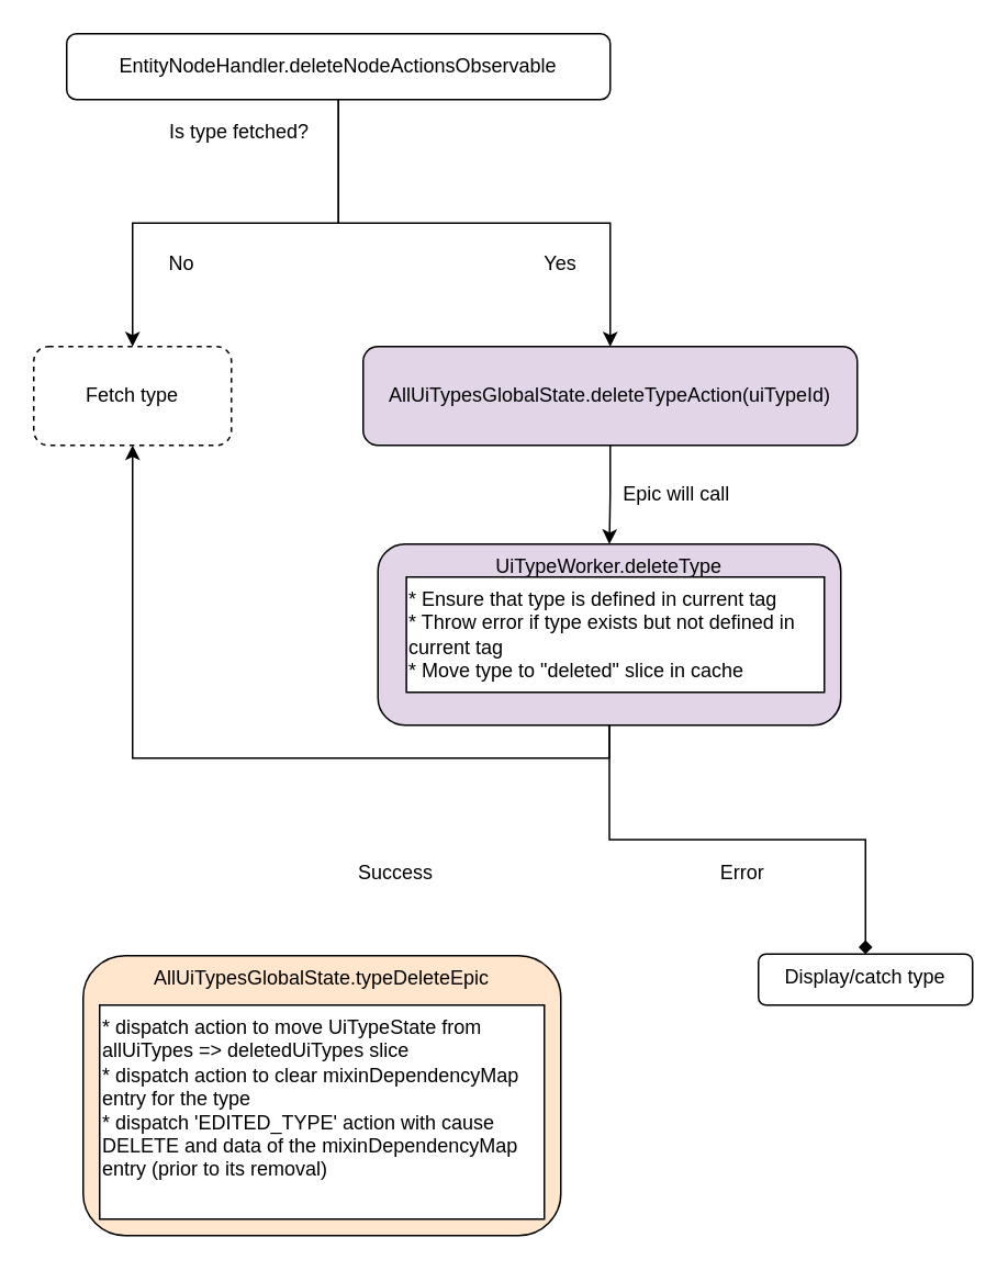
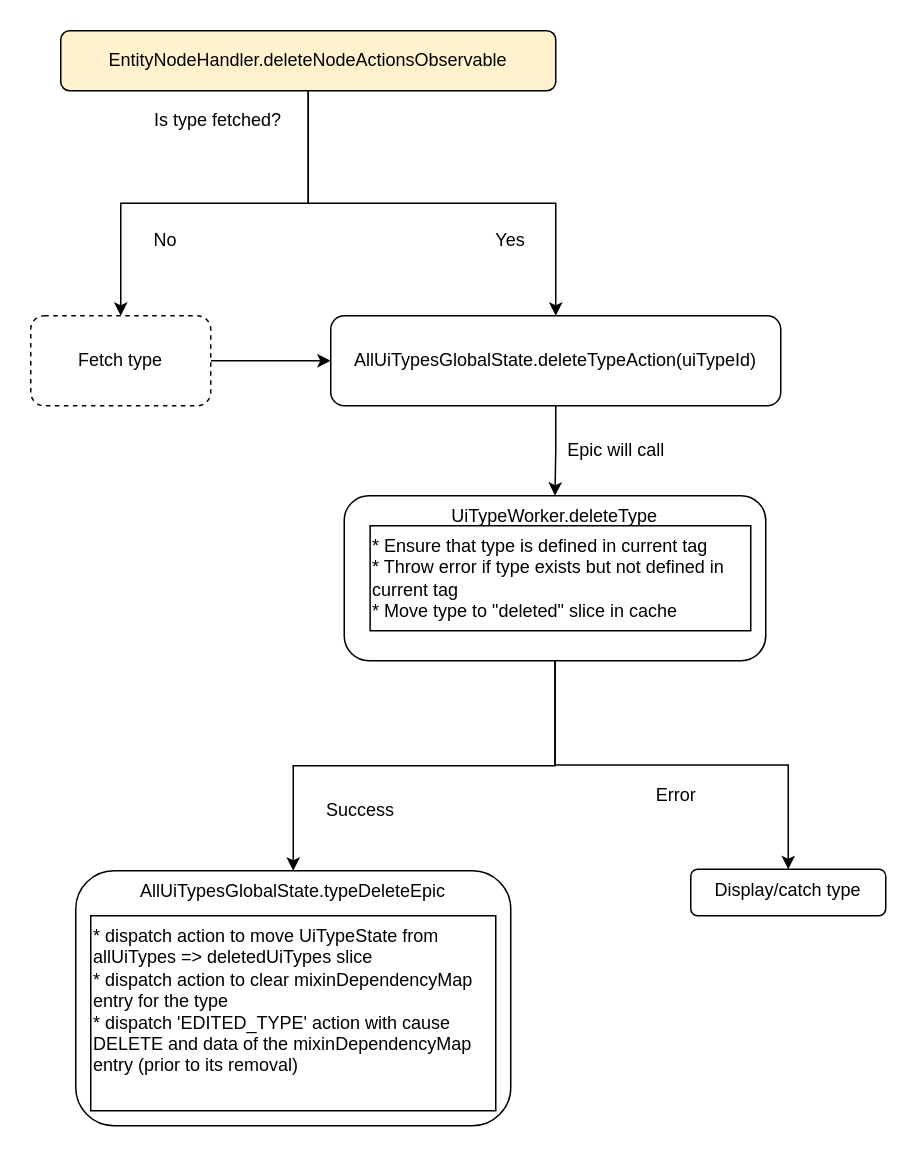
  <mxCell id="0" />
  <mxCell id="1" parent="0" />
  <mxCell id="2" style="edgeStyle=orthogonalEdgeStyle;rounded=0;orthogonalLoop=1;jettySize=auto;html=1;exitX=0.5;exitY=1;exitDx=0;exitDy=0;entryX=0.5;entryY=0;entryDx=0;entryDy=0;" edge="1" parent="1" source="4" target="6"><mxGeometry relative="1" as="geometry" /></mxCell>
  <mxCell id="3" style="edgeStyle=orthogonalEdgeStyle;rounded=0;orthogonalLoop=1;jettySize=auto;html=1;exitX=0.5;exitY=1;exitDx=0;exitDy=0;entryX=0.5;entryY=0;entryDx=0;entryDy=0;" edge="1" parent="1" source="4" target="8"><mxGeometry relative="1" as="geometry" /></mxCell>
- <mxCell id="4" value="EntityNodeHandler.deleteNodeActionsObservable" style="rounded=1;whiteSpace=wrap;html=1;" vertex="1" parent="1"><mxGeometry x="40" y="20" width="330" height="40" as="geometry" /></mxCell>
+ <mxCell id="4" value="EntityNodeHandler.deleteNodeActionsObservable" style="rounded=1;whiteSpace=wrap;html=1;fillColor=#fff2cc;" vertex="1" parent="1"><mxGeometry x="40" y="20" width="330" height="40" as="geometry" /></mxCell>
+ <mxCell id="5" style="edgeStyle=orthogonalEdgeStyle;rounded=0;orthogonalLoop=1;jettySize=auto;html=1;exitX=1;exitY=0.5;exitDx=0;exitDy=0;" edge="1" parent="1" source="6" target="8"><mxGeometry relative="1" as="geometry" /></mxCell>
  <mxCell id="6" value="Fetch type" style="rounded=1;whiteSpace=wrap;html=1;dashed=1;" vertex="1" parent="1"><mxGeometry x="20" y="210" width="120" height="60" as="geometry" /></mxCell>
  <mxCell id="7" value="" style="edgeStyle=orthogonalEdgeStyle;rounded=0;orthogonalLoop=1;jettySize=auto;html=1;" edge="1" parent="1" source="8" target="14"><mxGeometry relative="1" as="geometry" /></mxCell>
- <mxCell id="8" value="AllUiTypesGlobalState.deleteTypeAction(uiTypeId)" style="rounded=1;whiteSpace=wrap;html=1;fillColor=#e1d5e7;" vertex="1" parent="1"><mxGeometry x="220" y="210" width="300" height="60" as="geometry" /></mxCell>
+ <mxCell id="8" value="AllUiTypesGlobalState.deleteTypeAction(uiTypeId)" style="rounded=1;whiteSpace=wrap;html=1;" vertex="1" parent="1"><mxGeometry x="220" y="210" width="300" height="60" as="geometry" /></mxCell>
  <mxCell id="9" value="Is type fetched? " style="text;html=1;strokeColor=none;fillColor=none;align=center;verticalAlign=middle;whiteSpace=wrap;rounded=0;" vertex="1" parent="1"><mxGeometry x="80" y="70" width="130" height="20" as="geometry" /></mxCell>
  <mxCell id="10" value="No" style="text;html=1;strokeColor=none;fillColor=none;align=center;verticalAlign=middle;whiteSpace=wrap;rounded=0;" vertex="1" parent="1"><mxGeometry x="90" y="150" width="40" height="20" as="geometry" /></mxCell>
  <mxCell id="11" value="Yes" style="text;html=1;strokeColor=none;fillColor=none;align=center;verticalAlign=middle;whiteSpace=wrap;rounded=0;" vertex="1" parent="1"><mxGeometry x="320" y="150" width="40" height="20" as="geometry" /></mxCell>
- <mxCell id="12" style="edgeStyle=orthogonalEdgeStyle;rounded=0;orthogonalLoop=1;jettySize=auto;html=1;exitX=0.5;exitY=1;exitDx=0;exitDy=0;" edge="1" parent="1" source="14" target="6"><mxGeometry relative="1" as="geometry"><mxPoint x="170" y="500" as="targetPoint" /></mxGeometry></mxCell>
- <mxCell id="13" style="edgeStyle=orthogonalEdgeStyle;rounded=0;orthogonalLoop=1;jettySize=auto;html=1;exitX=0.5;exitY=1;exitDx=0;exitDy=0;entryX=0.5;entryY=0;entryDx=0;entryDy=0;endArrow=diamond;" edge="1" parent="1" source="14" target="20"><mxGeometry relative="1" as="geometry" /></mxCell>
- <mxCell id="14" value="UiTypeWorker.deleteType" style="rounded=1;whiteSpace=wrap;html=1;verticalAlign=top;fillColor=#e1d5e7;" vertex="1" parent="1"><mxGeometry x="229" y="330" width="281" height="110" as="geometry" /></mxCell>
+ <mxCell id="12" style="edgeStyle=orthogonalEdgeStyle;rounded=0;orthogonalLoop=1;jettySize=auto;html=1;exitX=0.5;exitY=1;exitDx=0;exitDy=0;entryX=0.5;entryY=0;entryDx=0;entryDy=0;" edge="1" parent="1" source="14" target="16"><mxGeometry relative="1" as="geometry"><mxPoint x="170" y="500" as="targetPoint" /></mxGeometry></mxCell>
+ <mxCell id="13" style="edgeStyle=orthogonalEdgeStyle;rounded=0;orthogonalLoop=1;jettySize=auto;html=1;exitX=0.5;exitY=1;exitDx=0;exitDy=0;entryX=0.5;entryY=0;entryDx=0;entryDy=0;" edge="1" parent="1" source="14" target="20"><mxGeometry relative="1" as="geometry" /></mxCell>
+ <mxCell id="14" value="UiTypeWorker.deleteType" style="rounded=1;whiteSpace=wrap;html=1;verticalAlign=top;" vertex="1" parent="1"><mxGeometry x="229" y="330" width="281" height="110" as="geometry" /></mxCell>
  <mxCell id="15" value="&lt;div align=&quot;left&quot;&gt;* Ensure that type is defined in current tag &lt;br&gt;&lt;/div&gt;&lt;div align=&quot;left&quot;&gt;* Throw error if type exists but not defined in current tag&lt;br&gt;&lt;/div&gt;&lt;div align=&quot;left&quot;&gt;* Move type to &quot;deleted&quot; slice in cache&lt;/div&gt;" style="rounded=0;whiteSpace=wrap;html=1;verticalAlign=top;align=left;" vertex="1" parent="1"><mxGeometry x="246.25" y="350" width="253.75" height="70" as="geometry" /></mxCell>
- <mxCell id="16" value="&lt;div&gt;AllUiTypesGlobalState.typeDeleteEpic&lt;/div&gt;&lt;div&gt;&lt;br&gt;&lt;/div&gt;" style="rounded=1;whiteSpace=wrap;html=1;verticalAlign=top;align=center;fillColor=#ffe6cc;" vertex="1" parent="1"><mxGeometry x="50" y="580" width="290" height="170" as="geometry" /></mxCell>
- <mxCell id="17" value="Success" style="text;html=1;strokeColor=none;fillColor=none;align=center;verticalAlign=middle;whiteSpace=wrap;rounded=0;" vertex="1" parent="1"><mxGeometry x="220" y="520" width="40" height="20" as="geometry" /></mxCell>
+ <mxCell id="16" value="&lt;div&gt;AllUiTypesGlobalState.typeDeleteEpic&lt;/div&gt;&lt;div&gt;&lt;br&gt;&lt;/div&gt;" style="rounded=1;whiteSpace=wrap;html=1;verticalAlign=top;align=center;" vertex="1" parent="1"><mxGeometry x="50" y="580" width="290" height="170" as="geometry" /></mxCell>
+ <mxCell id="17" value="Success" style="text;html=1;strokeColor=none;fillColor=none;align=center;verticalAlign=middle;whiteSpace=wrap;rounded=0;" vertex="1" parent="1"><mxGeometry x="220" y="530" width="40" height="20" as="geometry" /></mxCell>
  <mxCell id="18" value="Epic will call" style="text;html=1;align=center;verticalAlign=middle;resizable=0;points=[];autosize=1;strokeColor=none;" vertex="1" parent="1"><mxGeometry x="370" y="290" width="80" height="20" as="geometry" /></mxCell>
  <mxCell id="19" value="&lt;div&gt;* dispatch action to move UiTypeState from allUiTypes =&amp;gt; deletedUiTypes slice&lt;/div&gt;&lt;div&gt;* dispatch action to clear mixinDependencyMap entry for the type&lt;/div&gt;&lt;div&gt;* dispatch 'EDITED_TYPE' action with cause DELETE and data of the mixinDependencyMap entry (prior to its removal)&lt;br&gt;&lt;/div&gt;" style="rounded=0;whiteSpace=wrap;html=1;align=left;verticalAlign=top;" vertex="1" parent="1"><mxGeometry x="60" y="610" width="270" height="130" as="geometry" /></mxCell>
  <mxCell id="20" value="Display/catch type" style="rounded=1;whiteSpace=wrap;html=1;align=center;verticalAlign=top;" vertex="1" parent="1"><mxGeometry x="460" y="579" width="130" height="31" as="geometry" /></mxCell>
  <mxCell id="21" value="Error" style="text;html=1;align=center;verticalAlign=middle;resizable=0;points=[];autosize=1;strokeColor=none;" vertex="1" parent="1"><mxGeometry x="430" y="520" width="40" height="20" as="geometry" /></mxCell>
